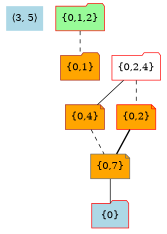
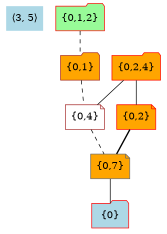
  graph {
    node [color=red fillcolor=orange shape=folder style=filled]
    edge [style=dashed]
    "&#10216;3, 5&#10217;" [color=brown fillcolor=lightblue shape=plaintext]
    n2 [fillcolor=palegreen label="{0,1,2}"]
    n3 [color=brown label="{0,1}"]
-   n4 [color=brown label="{0,4}" shape=note]
-   n5 [fillcolor=white label="{0,2,4}"]
+   n4 [color=brown fillcolor=white label="{0,4}" shape=note]
+   n5 [label="{0,2,4}"]
    n6 [label="{0,2}" shape=note]
    n7 [color=gray40 label="{0,7}" shape=note]
    n8 [fillcolor=lightblue label="{0}"]
    n2 -- n3
+   n3 -- n4
    n4 -- n7
    n5 -- n4 [style=solid]
-   n5 -- n6
+   n5 -- n6 [style=solid]
    n6 -- n7 [style=bold]
    n7 -- n8 [style=solid]
  }
